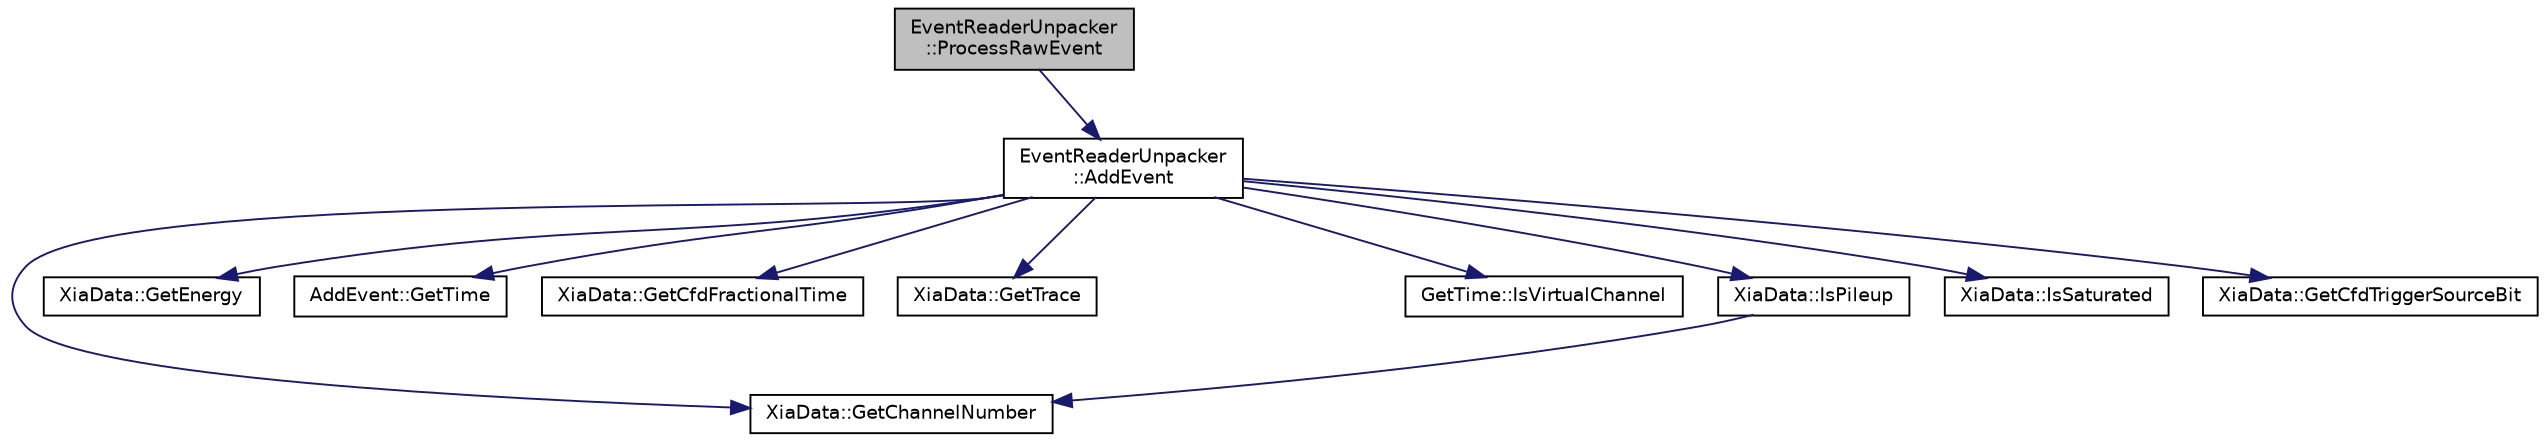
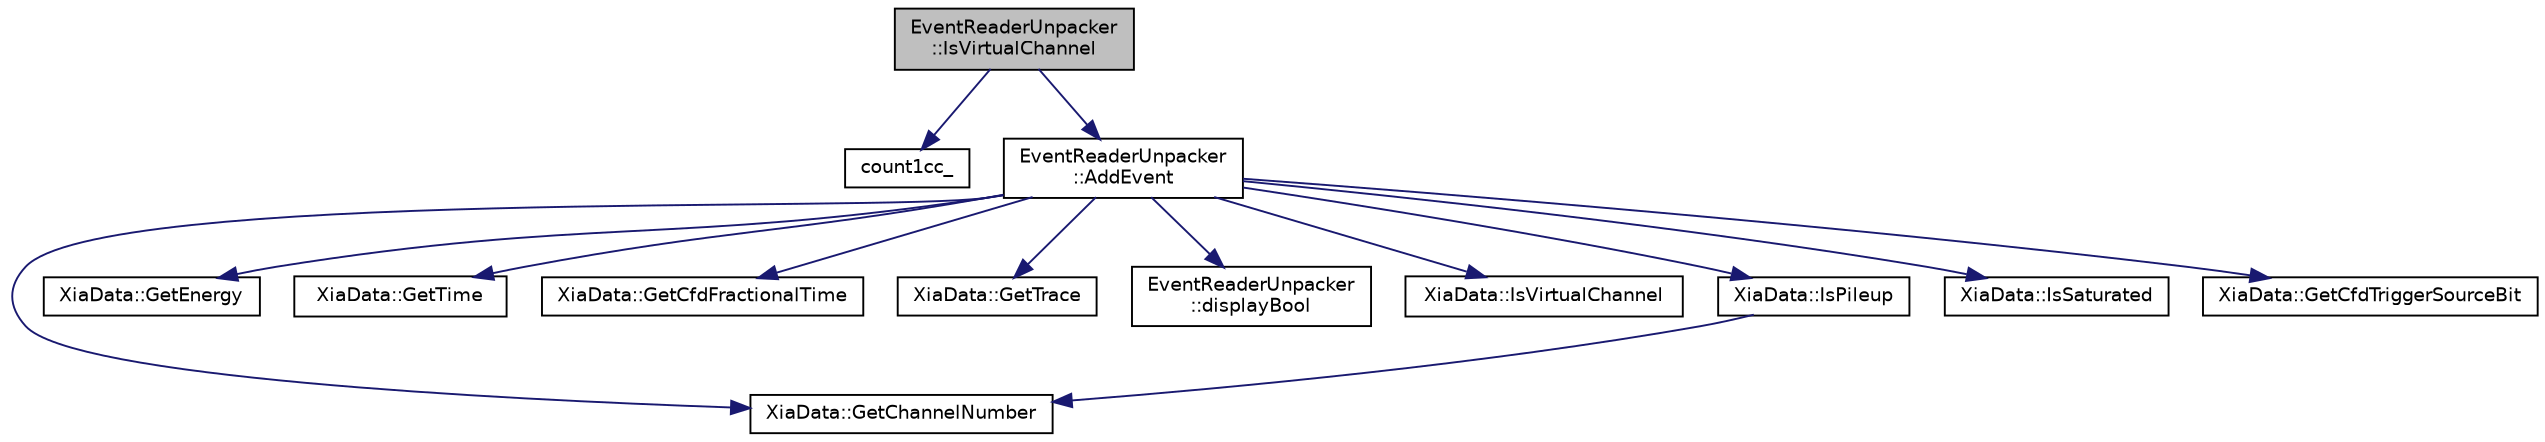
  digraph {
    rankdir=TB
    node [color=black fillcolor=white fontname=Helvetica fontsize=10 shape=record style=filled]
    edge [color=midnightblue fontname=Helvetica fontsize=10 labelfontname=Helvetica labelfontsize=10 style=solid]
-   n1 [fillcolor=grey75 fontcolor=black height=0.2 label="EventReaderUnpacker\l::ProcessRawEvent" width=0.4]
+   n1 [fillcolor=grey75 fontcolor=black height=0.2 label="EventReaderUnpacker\l::IsVirtualChannel" width=0.4]
+   n2 [height=0.2 label=count1cc_ width=0.4]
    n3 [height=0.2 label="EventReaderUnpacker\l::AddEvent" width=0.4]
    n4 [height=0.2 label="XiaData::GetChannelNumber" width=0.4]
    n5 [height=0.2 label="XiaData::GetEnergy" width=0.4]
-   n6 [height=0.2 label="AddEvent::GetTime" width=0.4]
+   n6 [height=0.2 label="XiaData::GetTime" width=0.4]
    n7 [height=0.2 label="XiaData::GetCfdFractionalTime" width=0.4]
    n8 [height=0.2 label="XiaData::GetTrace" width=0.4]
-   n10 [height=0.2 label="GetTime::IsVirtualChannel" width=0.4]
+   n9 [height=0.2 label="EventReaderUnpacker\l::displayBool" width=0.4]
+   n10 [height=0.2 label="XiaData::IsVirtualChannel" width=0.4]
    n11 [height=0.2 label="XiaData::IsPileup" width=0.4]
    n12 [height=0.2 label="XiaData::IsSaturated" width=0.4]
    n13 [height=0.2 label="XiaData::GetCfdTriggerSourceBit" width=0.4]
+   n1 -> n2
    n1 -> n3
    n3 -> n4
    n3 -> n5
    n3 -> n6
    n3 -> n7
    n3 -> n8
+   n3 -> n9
    n3 -> n10
    n3 -> n11
    n3 -> n12
    n3 -> n13
    n11 -> n4
  }
